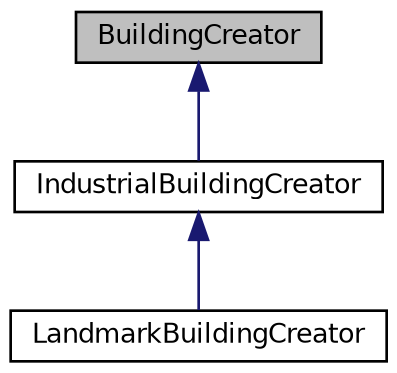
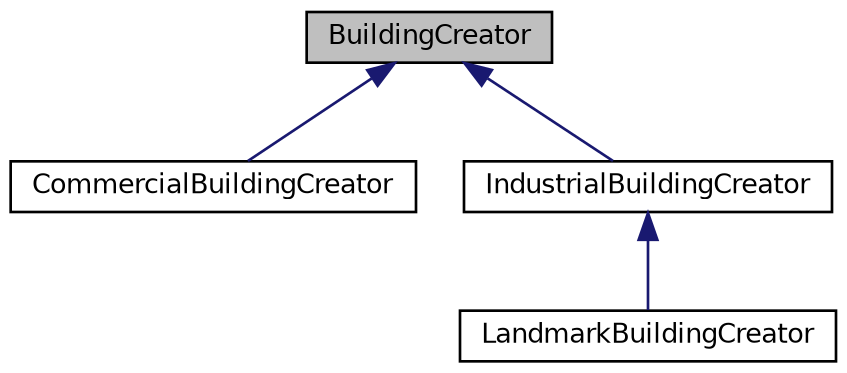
  digraph {
    rankdir=TB
    node [color=black fillcolor=white fontname=Helvetica fontsize=10 shape=record style=filled]
    edge [color=midnightblue dir=back fontname=Helvetica fontsize=10 labelfontname=Helvetica labelfontsize=10 style=solid]
    n1 [fillcolor=grey75 fontcolor=black height=0.2 label=BuildingCreator width=0.4]
+   n2 [height=0.2 label=CommercialBuildingCreator width=0.4]
    n3 [height=0.2 label=IndustrialBuildingCreator width=0.4]
    n4 [height=0.2 label=LandmarkBuildingCreator width=0.4]
+   n1 -> n2
    n1 -> n3
    n3 -> n4
  }
